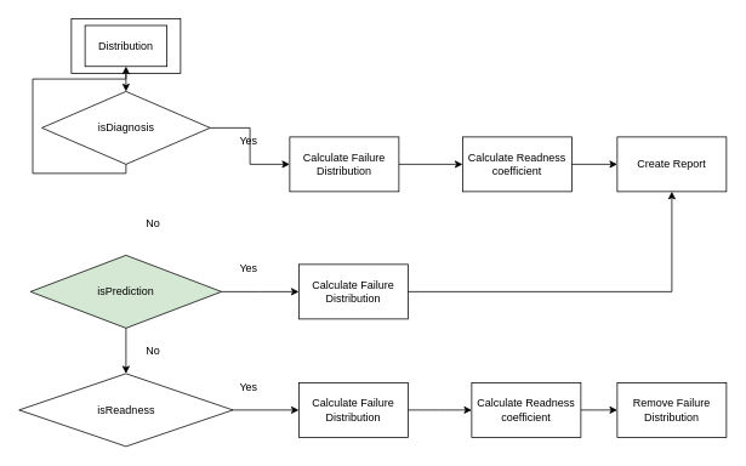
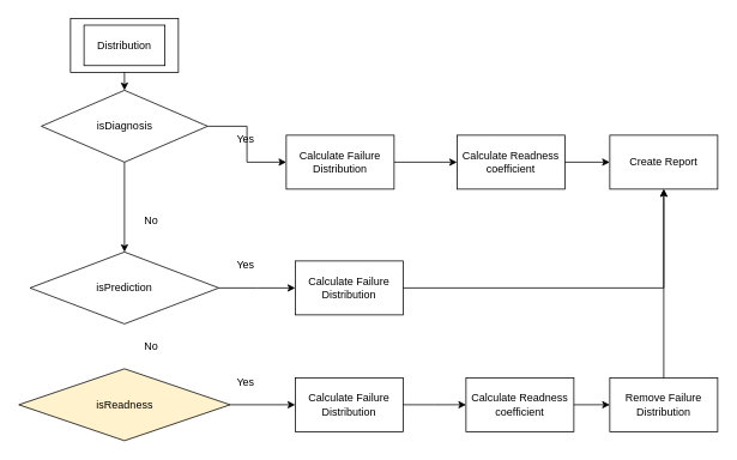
  <mxCell id="0" />
  <mxCell id="1" parent="0" />
  <mxCell id="2" value="" style="rounded=0;whiteSpace=wrap;html=1;" vertex="1" parent="1"><mxGeometry x="78" y="20" width="120" height="60" as="geometry" /></mxCell>
  <mxCell id="3" value="Distribution" style="rounded=0;whiteSpace=wrap;html=1;" vertex="1" parent="1"><mxGeometry x="93" y="27.5" width="90" height="45" as="geometry" /></mxCell>
  <mxCell id="4" value="isDiagnosis" style="rhombus;whiteSpace=wrap;html=1;" vertex="1" parent="1"><mxGeometry x="45.5" y="100" width="185" height="80" as="geometry" /></mxCell>
- <mxCell id="5" value="isPrediction" style="rhombus;whiteSpace=wrap;html=1;fillColor=#d5e8d4;" vertex="1" parent="1"><mxGeometry x="33" y="280" width="210" height="80" as="geometry" /></mxCell>
- <mxCell id="6" value="isReadness" style="rhombus;whiteSpace=wrap;html=1;" vertex="1" parent="1"><mxGeometry x="20.5" y="410" width="235" height="80" as="geometry" /></mxCell>
+ <mxCell id="5" value="isPrediction" style="rhombus;whiteSpace=wrap;html=1;" vertex="1" parent="1"><mxGeometry x="33" y="280" width="210" height="80" as="geometry" /></mxCell>
+ <mxCell id="6" value="isReadness" style="rhombus;whiteSpace=wrap;html=1;fillColor=#fff2cc;" vertex="1" parent="1"><mxGeometry x="20.5" y="410" width="235" height="80" as="geometry" /></mxCell>
  <mxCell id="7" value="Calculate Failure Distribution" style="rounded=0;whiteSpace=wrap;html=1;" vertex="1" parent="1"><mxGeometry x="318" y="150" width="120" height="60" as="geometry" /></mxCell>
  <mxCell id="8" value="Calculate Readness coefficient" style="rounded=0;whiteSpace=wrap;html=1;" vertex="1" parent="1"><mxGeometry x="508" y="150" width="120" height="60" as="geometry" /></mxCell>
  <mxCell id="9" value="Create Report" style="rounded=0;whiteSpace=wrap;html=1;" vertex="1" parent="1"><mxGeometry x="678" y="150" width="120" height="60" as="geometry" /></mxCell>
  <mxCell id="10" value="" style="endArrow=classic;html=1;rounded=0;edgeStyle=orthogonalEdgeStyle;exitX=1;exitY=0.5;exitDx=0;exitDy=0;entryX=0;entryY=0.5;entryDx=0;entryDy=0;" edge="1" parent="1" source="4" target="7"><mxGeometry width="50" height="50" relative="1" as="geometry"><mxPoint x="398" y="280" as="sourcePoint" /><mxPoint x="448" y="230" as="targetPoint" /></mxGeometry></mxCell>
  <mxCell id="11" value="" style="endArrow=classic;html=1;rounded=0;edgeStyle=orthogonalEdgeStyle;exitX=1;exitY=0.5;exitDx=0;exitDy=0;entryX=0;entryY=0.5;entryDx=0;entryDy=0;" edge="1" parent="1" source="7" target="8"><mxGeometry width="50" height="50" relative="1" as="geometry"><mxPoint x="398" y="280" as="sourcePoint" /><mxPoint x="448" y="230" as="targetPoint" /></mxGeometry></mxCell>
  <mxCell id="12" value="" style="endArrow=classic;html=1;rounded=0;edgeStyle=orthogonalEdgeStyle;exitX=1;exitY=0.5;exitDx=0;exitDy=0;" edge="1" parent="1" source="8" target="9"><mxGeometry width="50" height="50" relative="1" as="geometry"><mxPoint x="618" y="310" as="sourcePoint" /><mxPoint x="668" y="260" as="targetPoint" /></mxGeometry></mxCell>
  <mxCell id="13" value="" style="endArrow=classic;html=1;rounded=0;edgeStyle=orthogonalEdgeStyle;exitX=0.5;exitY=1;exitDx=0;exitDy=0;entryX=0.5;entryY=0;entryDx=0;entryDy=0;" edge="1" parent="1" source="2" target="4"><mxGeometry width="50" height="50" relative="1" as="geometry"><mxPoint x="398" y="340" as="sourcePoint" /><mxPoint x="448" y="290" as="targetPoint" /></mxGeometry></mxCell>
- <mxCell id="14" value="" style="endArrow=classic;html=1;rounded=0;edgeStyle=orthogonalEdgeStyle;exitX=0.5;exitY=1;exitDx=0;exitDy=0;" edge="1" parent="1" source="4" target="3"><mxGeometry width="50" height="50" relative="1" as="geometry"><mxPoint x="348" y="330" as="sourcePoint" /><mxPoint x="398" y="280" as="targetPoint" /></mxGeometry></mxCell>
- <mxCell id="15" value="" style="endArrow=classic;html=1;rounded=0;edgeStyle=orthogonalEdgeStyle;exitX=0.5;exitY=1;exitDx=0;exitDy=0;" edge="1" parent="1" source="5" target="6"><mxGeometry width="50" height="50" relative="1" as="geometry"><mxPoint x="418" y="330" as="sourcePoint" /><mxPoint x="468" y="280" as="targetPoint" /></mxGeometry></mxCell>
+ <mxCell id="14" value="" style="endArrow=classic;html=1;rounded=0;edgeStyle=orthogonalEdgeStyle;exitX=0.5;exitY=1;exitDx=0;exitDy=0;entryX=0.5;entryY=0;entryDx=0;entryDy=0;" edge="1" parent="1" source="4" target="5"><mxGeometry width="50" height="50" relative="1" as="geometry"><mxPoint x="348" y="330" as="sourcePoint" /><mxPoint x="398" y="280" as="targetPoint" /></mxGeometry></mxCell>
  <mxCell id="16" value="" style="endArrow=classic;html=1;rounded=0;edgeStyle=orthogonalEdgeStyle;exitX=1;exitY=0.5;exitDx=0;exitDy=0;" edge="1" parent="1" source="5"><mxGeometry width="50" height="50" relative="1" as="geometry"><mxPoint x="348" y="340" as="sourcePoint" /><mxPoint x="328" y="320" as="targetPoint" /></mxGeometry></mxCell>
  <mxCell id="17" value="Calculate Failure Distribution" style="rounded=0;whiteSpace=wrap;html=1;" vertex="1" parent="1"><mxGeometry x="328" y="290" width="120" height="60" as="geometry" /></mxCell>
  <mxCell id="18" value="" style="endArrow=classic;html=1;rounded=0;edgeStyle=orthogonalEdgeStyle;exitX=1;exitY=0.5;exitDx=0;exitDy=0;entryX=0.5;entryY=1;entryDx=0;entryDy=0;" edge="1" parent="1" source="17" target="9"><mxGeometry width="50" height="50" relative="1" as="geometry"><mxPoint x="538" y="340" as="sourcePoint" /><mxPoint x="588" y="290" as="targetPoint" /></mxGeometry></mxCell>
  <mxCell id="19" value="Calculate Failure Distribution" style="rounded=0;whiteSpace=wrap;html=1;" vertex="1" parent="1"><mxGeometry x="328" y="420" width="120" height="60" as="geometry" /></mxCell>
  <mxCell id="20" value="" style="endArrow=classic;html=1;rounded=0;edgeStyle=orthogonalEdgeStyle;exitX=1;exitY=0.5;exitDx=0;exitDy=0;entryX=0;entryY=0.5;entryDx=0;entryDy=0;" edge="1" parent="1" source="6" target="19"><mxGeometry width="50" height="50" relative="1" as="geometry"><mxPoint x="228" y="560" as="sourcePoint" /><mxPoint x="278" y="510" as="targetPoint" /></mxGeometry></mxCell>
  <mxCell id="21" value="Calculate Readness coefficient" style="rounded=0;whiteSpace=wrap;html=1;" vertex="1" parent="1"><mxGeometry x="518" y="420" width="120" height="60" as="geometry" /></mxCell>
  <mxCell id="22" value="" style="endArrow=classic;html=1;rounded=0;edgeStyle=orthogonalEdgeStyle;exitX=1;exitY=0.5;exitDx=0;exitDy=0;" edge="1" parent="1" source="19"><mxGeometry width="50" height="50" relative="1" as="geometry"><mxPoint x="508" y="580" as="sourcePoint" /><mxPoint x="518" y="450" as="targetPoint" /></mxGeometry></mxCell>
  <mxCell id="23" value="Remove Failure Distribution" style="rounded=0;whiteSpace=wrap;html=1;" vertex="1" parent="1"><mxGeometry x="678" y="420" width="120" height="60" as="geometry" /></mxCell>
  <mxCell id="24" value="" style="endArrow=classic;html=1;rounded=0;edgeStyle=orthogonalEdgeStyle;exitX=1;exitY=0.5;exitDx=0;exitDy=0;" edge="1" parent="1" source="21"><mxGeometry width="50" height="50" relative="1" as="geometry"><mxPoint x="658" y="560" as="sourcePoint" /><mxPoint x="678" y="450" as="targetPoint" /></mxGeometry></mxCell>
+ <mxCell id="25" value="" style="endArrow=classic;html=1;rounded=0;edgeStyle=orthogonalEdgeStyle;exitX=0.5;exitY=0;exitDx=0;exitDy=0;entryX=0.5;entryY=1;entryDx=0;entryDy=0;" edge="1" parent="1" source="23" target="9"><mxGeometry width="50" height="50" relative="1" as="geometry"><mxPoint x="688" y="580" as="sourcePoint" /><mxPoint x="738" y="530" as="targetPoint" /></mxGeometry></mxCell>
  <mxCell id="26" value="Yes" style="text;html=1;strokeColor=none;fillColor=none;align=center;verticalAlign=middle;whiteSpace=wrap;rounded=0;" vertex="1" parent="1"><mxGeometry x="243" y="140" width="60" height="30" as="geometry" /></mxCell>
  <mxCell id="27" value="Yes" style="text;html=1;strokeColor=none;fillColor=none;align=center;verticalAlign=middle;whiteSpace=wrap;rounded=0;" vertex="1" parent="1"><mxGeometry x="243" y="280" width="60" height="30" as="geometry" /></mxCell>
  <mxCell id="28" value="Yes" style="text;html=1;strokeColor=none;fillColor=none;align=center;verticalAlign=middle;whiteSpace=wrap;rounded=0;" vertex="1" parent="1"><mxGeometry x="243" y="410" width="60" height="30" as="geometry" /></mxCell>
  <mxCell id="29" value="No" style="text;html=1;strokeColor=none;fillColor=none;align=center;verticalAlign=middle;whiteSpace=wrap;rounded=0;" vertex="1" parent="1"><mxGeometry x="138" y="370" width="60" height="30" as="geometry" /></mxCell>
  <mxCell id="30" value="No" style="text;html=1;strokeColor=none;fillColor=none;align=center;verticalAlign=middle;whiteSpace=wrap;rounded=0;" vertex="1" parent="1"><mxGeometry x="138" y="230" width="60" height="30" as="geometry" /></mxCell>
